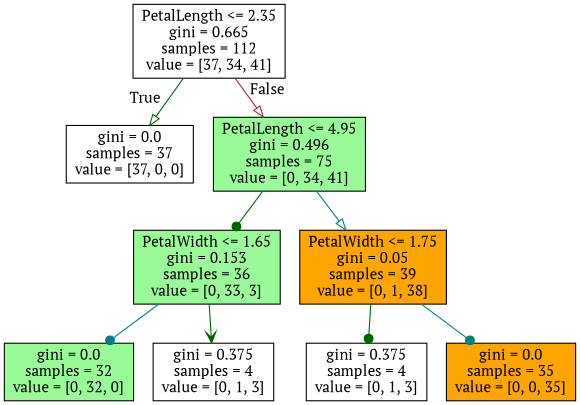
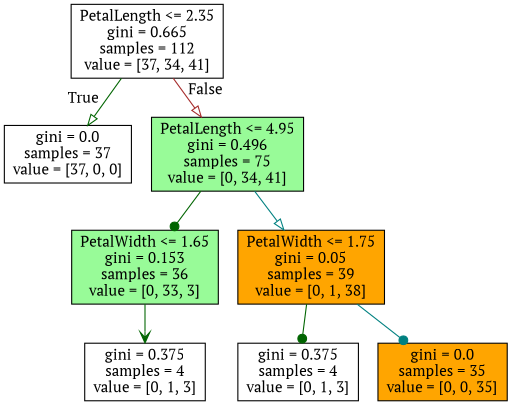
  digraph {
    fontname="PT Serif"
    node [shape=box style=filled fillcolor=white fontname="PT Serif"]
    edge [color=darkgreen arrowhead=dot fontname="PT Serif"]
    n1 [label="PetalLength <= 2.35\ngini = 0.665\nsamples = 112\nvalue = [37, 34, 41]"]
    n2 [label="gini = 0.0\nsamples = 37\nvalue = [37, 0, 0]"]
    n3 [label="PetalLength <= 4.95\ngini = 0.496\nsamples = 75\nvalue = [0, 34, 41]" fillcolor=palegreen]
    n4 [label="PetalWidth <= 1.65\ngini = 0.153\nsamples = 36\nvalue = [0, 33, 3]" fillcolor=palegreen]
    n5 [label="PetalWidth <= 1.75\ngini = 0.05\nsamples = 39\nvalue = [0, 1, 38]" fillcolor=orange]
-   n6 [label="gini = 0.0\nsamples = 32\nvalue = [0, 32, 0]" fillcolor=palegreen]
    n7 [label="gini = 0.375\nsamples = 4\nvalue = [0, 1, 3]"]
    n8 [label="gini = 0.375\nsamples = 4\nvalue = [0, 1, 3]"]
    n9 [label="gini = 0.0\nsamples = 35\nvalue = [0, 0, 35]" fillcolor=orange]
    n1 -> n2 [headlabel=True labelangle=45 labeldistance=2.5 arrowhead=onormal]
    n1 -> n3 [headlabel=False labelangle=-45 labeldistance=2.5 color=brown arrowhead=onormal]
    n3 -> n4
    n3 -> n5 [color=teal arrowhead=onormal]
-   n4 -> n6 [color=teal]
    n4 -> n7 [arrowhead=vee]
    n5 -> n8
    n5 -> n9 [color=teal]
  }
